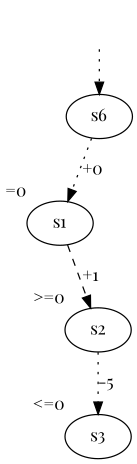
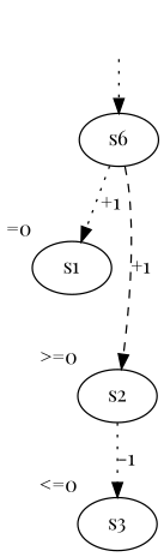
  digraph {
    fontname="Playfair Display"
    node [fontname="Playfair Display"]
    edge [fontname="Playfair Display" style=dotted]
    s1 [xlabel="=0"]
    s2 [xlabel=">=0"]
    s3 [xlabel="<=0"]
    si [style=invis]
    n5 [label=s6]
-   s1 -> s2 [label="+1" style=dashed]
-   s2 -> s3 [label=-5]
+   n5 -> s2 [label="+1" style=dashed]
+   s2 -> s3 [label=-1]
    si -> n5
-   n5 -> s1 [label="+0"]
+   n5 -> s1 [label="+1"]
  }
